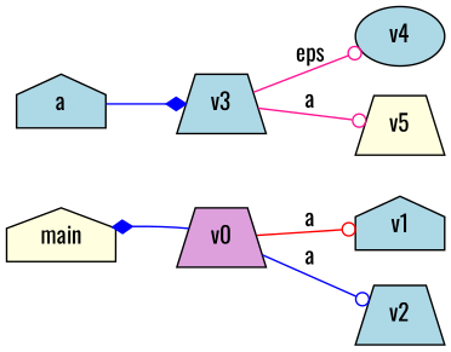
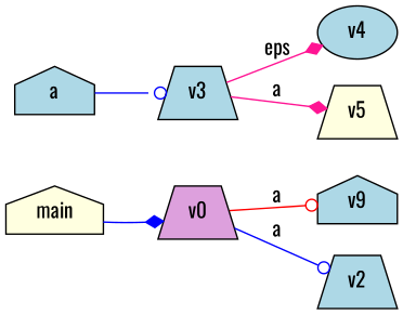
  digraph {
    fontname=Oswald
    rankdir=LR
    node [fillcolor=lightblue fontname=Oswald shape=trapezium style=filled]
    edge [arrowhead=odot color=blue fontname=Oswald]
    main [fillcolor=lightyellow shape=house]
    v0 [fillcolor=plum]
-   v1 [shape=house]
+   v1 [shape=house label=v9]
    v2
    a [shape=house]
    v3
    v4 [shape=ellipse]
    v5 [fillcolor=lightyellow]
-   v0 -> main [arrowhead=diamond]
+   main -> v0 [arrowhead=diamond]
    v0 -> v1 [color=red label=a]
    v0 -> v2 [label=a]
-   a -> v3 [arrowhead=diamond]
-   v3 -> v4 [color=deeppink label=eps]
-   v3 -> v5 [color=deeppink label=a]
+   a -> v3
+   v3 -> v4 [arrowhead=diamond color=deeppink label=eps]
+   v3 -> v5 [arrowhead=diamond color=deeppink label=a]
  }
